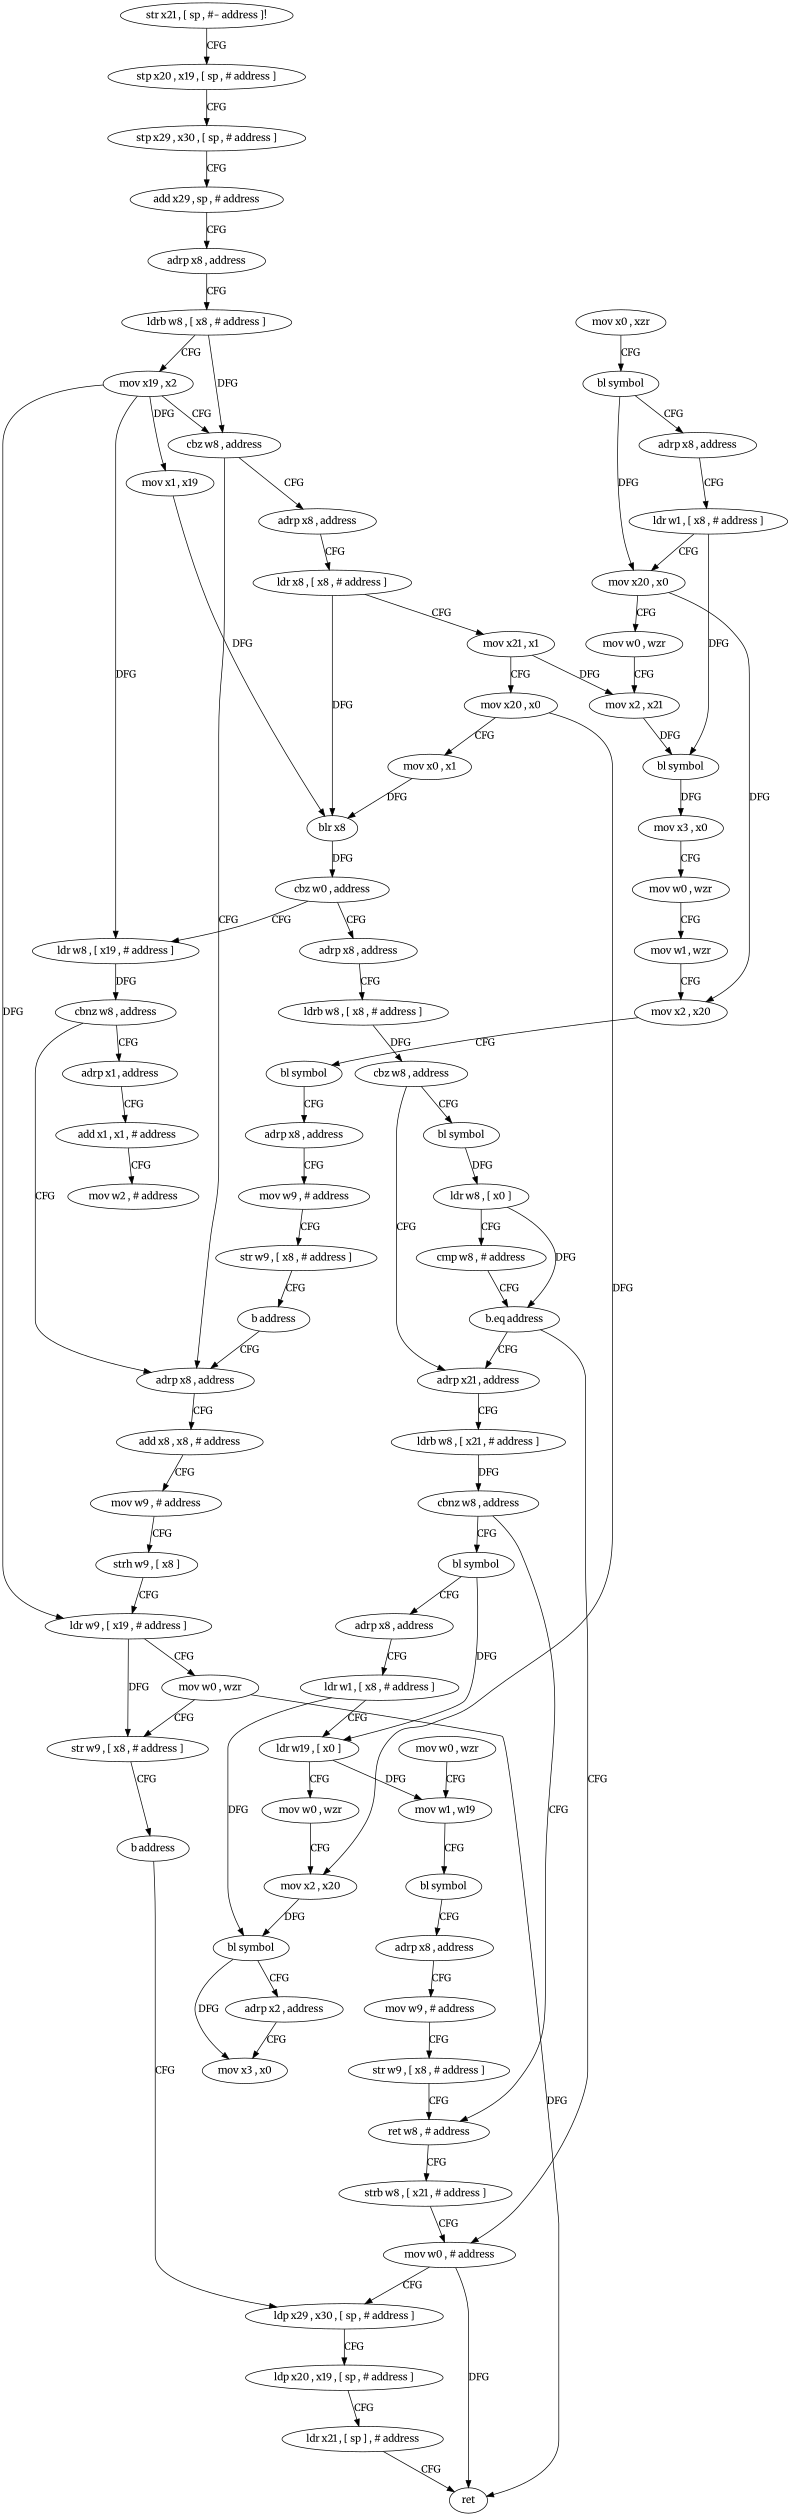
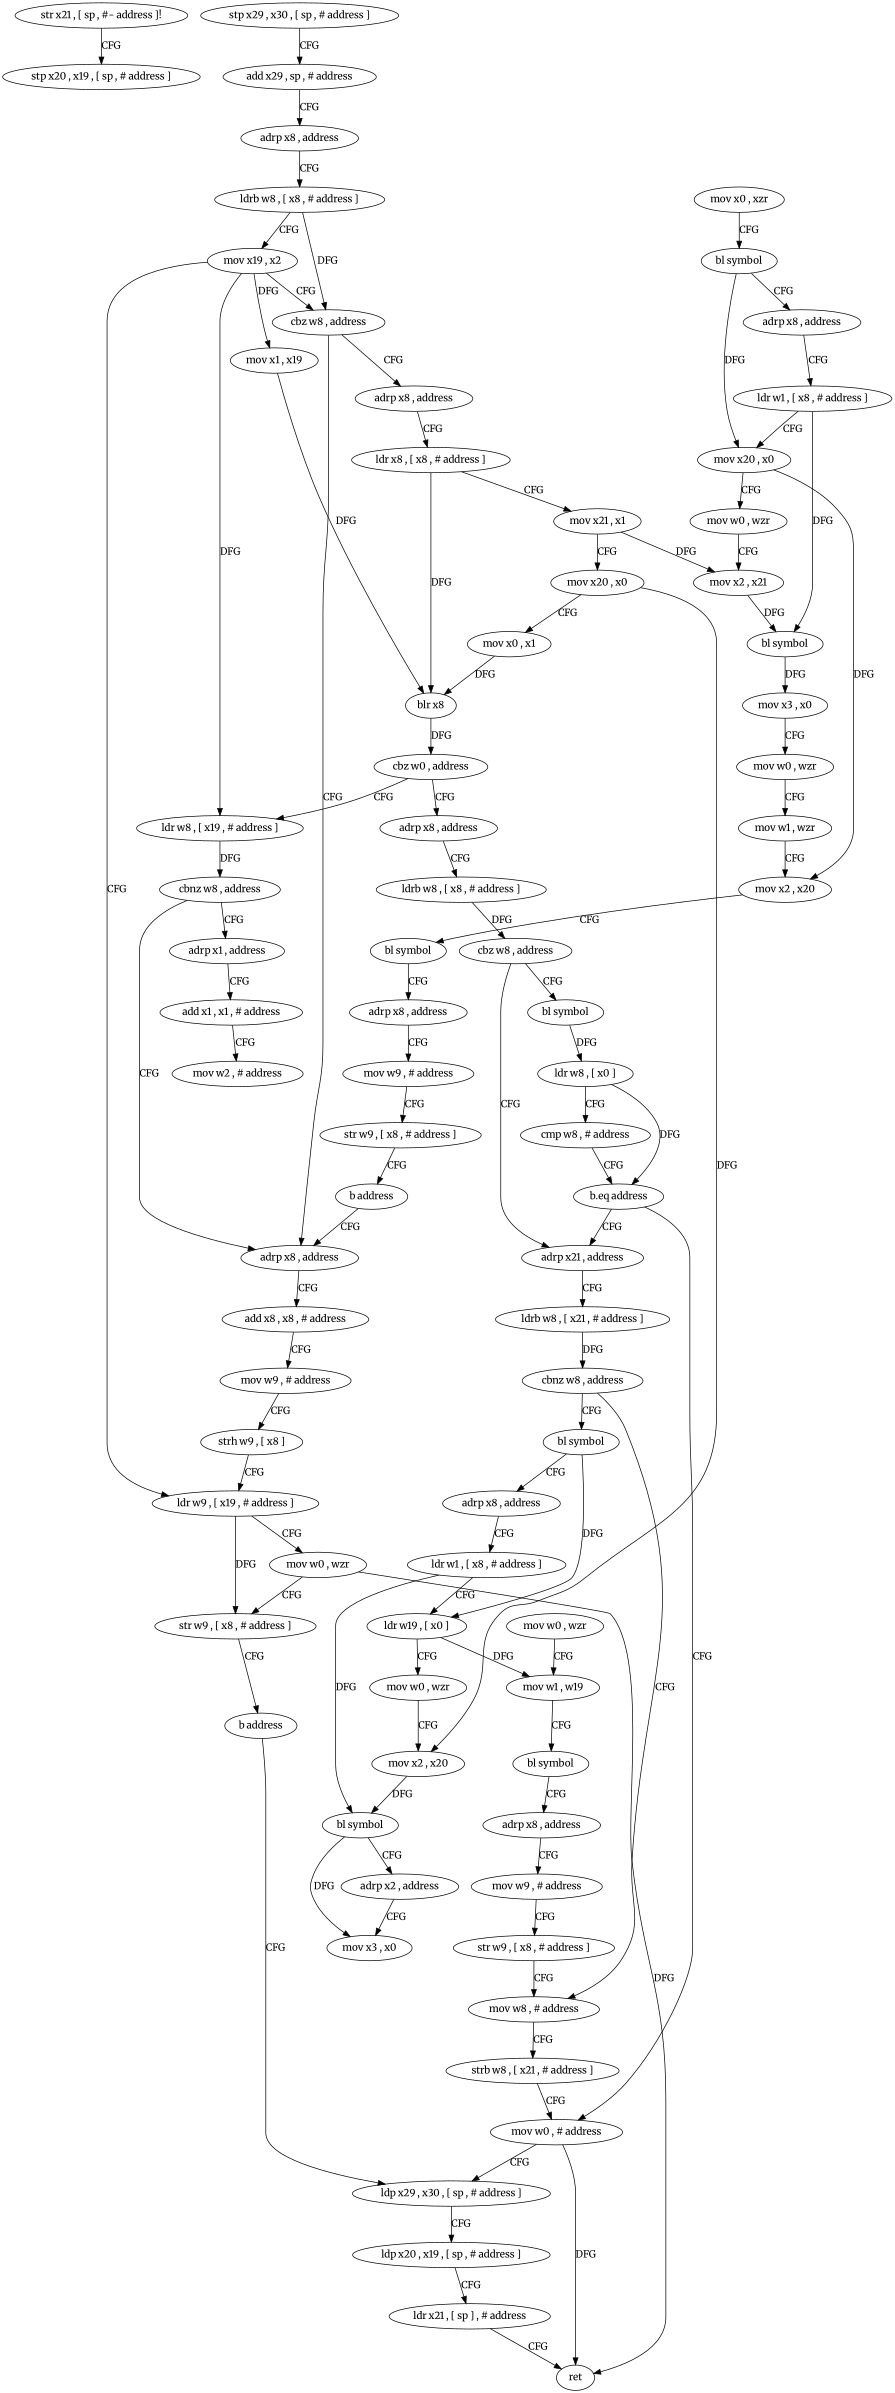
  digraph {
    fontname=Merriweather
    node [fontname=Merriweather]
    edge [fontname=Merriweather]
    n1 [label="str x21 , [ sp , #- address ]!"]
    n2 [label="stp x20 , x19 , [ sp , # address ]"]
    n3 [label="stp x29 , x30 , [ sp , # address ]"]
    n4 [label="add x29 , sp , # address"]
    n5 [label="adrp x8 , address"]
    n6 [label="ldrb w8 , [ x8 , # address ]"]
    n7 [label="mov x19 , x2"]
    n8 [label="cbz w8 , address"]
    n9 [label="mov x1 , x19"]
    n10 [label="ldr w8 , [ x19 , # address ]"]
    n11 [label="ldr w9 , [ x19 , # address ]"]
    n12 [label="adrp x8 , address"]
    n13 [label="adrp x8 , address"]
    n14 [label="blr x8"]
    n15 [label="cbnz w8 , address"]
    n16 [label="mov w0 , wzr"]
    n17 [label="str w9 , [ x8 , # address ]"]
    n18 [label="ldr x8 , [ x8 , # address ]"]
    n19 [label="add x8 , x8 , # address"]
    n20 [label="mov x21 , x1"]
    n21 [label="mov w9 , # address"]
    n22 [label="mov x20 , x0"]
    n23 [label="mov x2 , x21"]
    n24 [label="cbz w0 , address"]
    n25 [label="mov x0 , x1"]
    n26 [label="mov x2 , x20"]
    n27 [label="bl symbol"]
    n28 [label="bl symbol"]
    n29 [label="adrp x8 , address"]
    n30 [label="ldrb w8 , [ x8 , # address ]"]
    n31 [label="adrp x1 , address"]
    n32 [label="cbz w8 , address"]
    n33 [label="strh w9 , [ x8 ]"]
    n34 [label=ret]
    n35 [label="b address"]
    n36 [label="ldp x29 , x30 , [ sp , # address ]"]
    n37 [label="ldp x20 , x19 , [ sp , # address ]"]
    n38 [label="ldr x21 , [ sp ] , # address"]
    n39 [label="add x1 , x1 , # address"]
    n40 [label="mov w2 , # address"]
    n41 [label="adrp x21 , address"]
    n42 [label="bl symbol"]
    n43 [label="ldrb w8 , [ x21 , # address ]"]
    n44 [label="ldr w8 , [ x0 ]"]
    n45 [label="cbnz w8 , address"]
    n46 [label="cmp w8 , # address"]
    n47 [label="b.eq address"]
    n48 [label="mov x0 , xzr"]
    n49 [label="bl symbol"]
    n50 [label="adrp x8 , address"]
    n51 [label="mov x20 , x0"]
    n52 [label="ldr w1 , [ x8 , # address ]"]
    n53 [label="mov w0 , wzr"]
    n54 [label="mov x2 , x20"]
    n55 [label="mov x3 , x0"]
    n56 [label="bl symbol"]
    n57 [label="mov w0 , wzr"]
    n58 [label="mov w1 , wzr"]
    n59 [label="adrp x8 , address"]
    n60 [label="mov w9 , # address"]
    n61 [label="str w9 , [ x8 , # address ]"]
    n62 [label="b address"]
-   n63 [label="ret w8 , # address"]
+   n63 [label="mov w8 , # address"]
    n64 [label="bl symbol"]
    n65 [label="strb w8 , [ x21 , # address ]"]
    n66 [label="adrp x8 , address"]
    n67 [label="ldr w19 , [ x0 ]"]
    n68 [label="mov w0 , # address"]
    n69 [label="ldr w1 , [ x8 , # address ]"]
    n70 [label="mov w0 , wzr"]
    n71 [label="mov w1 , w19"]
    n72 [label="adrp x2 , address"]
    n73 [label="mov x3 , x0"]
    n74 [label="bl symbol"]
    n75 [label="mov w0 , wzr"]
    n76 [label="adrp x8 , address"]
    n77 [label="mov w9 , # address"]
    n78 [label="str w9 , [ x8 , # address ]"]
    n1 -> n2 [label=CFG]
-   n2 -> n3 [label=CFG]
    n3 -> n4 [label=CFG]
    n4 -> n5 [label=CFG]
    n5 -> n6 [label=CFG]
    n6 -> n7 [label=CFG]
    n6 -> n8 [label=DFG]
    n7 -> n8 [label=CFG]
    n7 -> n9 [label=DFG]
    n7 -> n10 [label=DFG]
-   n7 -> n11 [label=DFG]
+   n7 -> n11 [label=CFG]
    n8 -> n12 [label=CFG]
    n8 -> n13 [label=CFG]
    n9 -> n14 [label=DFG]
    n10 -> n15 [label=DFG]
    n11 -> n16 [label=CFG]
    n11 -> n17 [label=DFG]
    n12 -> n18 [label=CFG]
    n13 -> n19 [label=CFG]
    n14 -> n24 [label=DFG]
    n15 -> n13 [label=CFG]
    n15 -> n31 [label=CFG]
    n16 -> n17 [label=CFG]
    n16 -> n34 [label=DFG]
    n17 -> n35 [label=CFG]
    n18 -> n14 [label=DFG]
    n18 -> n20 [label=CFG]
    n19 -> n21 [label=CFG]
    n20 -> n22 [label=CFG]
    n20 -> n23 [label=DFG]
    n21 -> n33 [label=CFG]
    n22 -> n25 [label=CFG]
    n22 -> n26 [label=DFG]
    n23 -> n27 [label=DFG]
    n24 -> n10 [label=CFG]
    n24 -> n29 [label=CFG]
    n25 -> n14 [label=DFG]
    n26 -> n28 [label=DFG]
    n27 -> n55 [label=DFG]
    n28 -> n72 [label=CFG]
    n28 -> n73 [label=DFG]
    n29 -> n30 [label=CFG]
    n30 -> n32 [label=DFG]
    n31 -> n39 [label=CFG]
    n32 -> n41 [label=CFG]
    n32 -> n42 [label=CFG]
    n33 -> n11 [label=CFG]
    n35 -> n36 [label=CFG]
    n36 -> n37 [label=CFG]
    n37 -> n38 [label=CFG]
    n38 -> n34 [label=CFG]
    n39 -> n40 [label=CFG]
    n41 -> n43 [label=CFG]
    n42 -> n44 [label=DFG]
    n43 -> n45 [label=DFG]
    n44 -> n46 [label=CFG]
    n44 -> n47 [label=DFG]
    n45 -> n63 [label=CFG]
    n45 -> n64 [label=CFG]
    n46 -> n47 [label=CFG]
    n47 -> n41 [label=CFG]
    n47 -> n68 [label=CFG]
    n48 -> n49 [label=CFG]
    n49 -> n50 [label=CFG]
    n49 -> n51 [label=DFG]
    n50 -> n52 [label=CFG]
    n51 -> n53 [label=CFG]
    n51 -> n54 [label=DFG]
    n52 -> n27 [label=DFG]
    n52 -> n51 [label=CFG]
    n53 -> n23 [label=CFG]
    n54 -> n56 [label=CFG]
    n55 -> n57 [label=CFG]
    n56 -> n59 [label=CFG]
    n57 -> n58 [label=CFG]
    n58 -> n54 [label=CFG]
    n59 -> n60 [label=CFG]
    n60 -> n61 [label=CFG]
    n61 -> n62 [label=CFG]
    n62 -> n13 [label=CFG]
    n63 -> n65 [label=CFG]
    n64 -> n66 [label=CFG]
    n64 -> n67 [label=DFG]
    n65 -> n68 [label=CFG]
    n66 -> n69 [label=CFG]
    n67 -> n70 [label=CFG]
    n67 -> n71 [label=DFG]
    n68 -> n34 [label=DFG]
    n68 -> n36 [label=CFG]
    n69 -> n28 [label=DFG]
    n69 -> n67 [label=CFG]
    n70 -> n26 [label=CFG]
    n71 -> n74 [label=CFG]
    n72 -> n73 [label=CFG]
    n74 -> n76 [label=CFG]
    n75 -> n71 [label=CFG]
    n76 -> n77 [label=CFG]
    n77 -> n78 [label=CFG]
    n78 -> n63 [label=CFG]
  }
